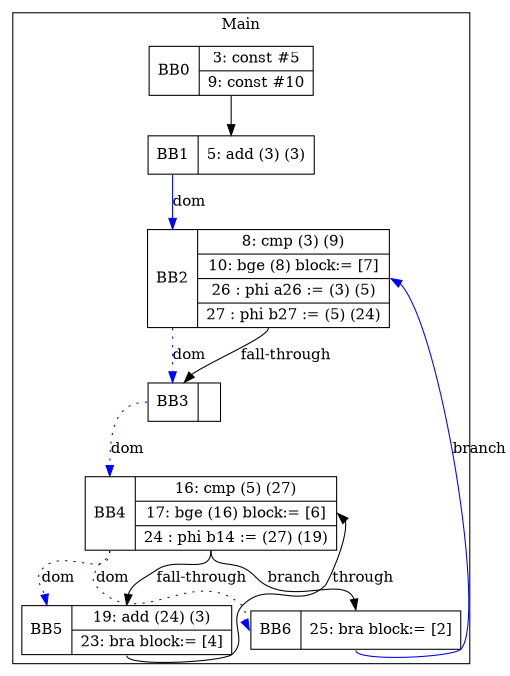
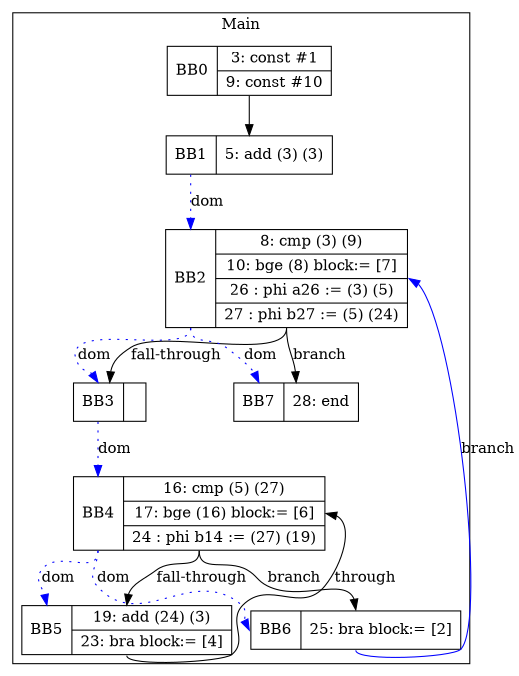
  digraph {
    node [shape=record]
    edge [headport=b tailport=s color=blue]
-   n1 [label="<b>BB0|{3: const #5|9: const #10}"]
+   n1 [label="<b>BB0|{3: const #1|9: const #10}"]
    n2 [label="<b>BB1|{5: add (3) (3)}"]
    n3 [label="<b>BB2|{8: cmp (3) (9)|10: bge (8) block:= [7]|26 : phi a26 := (3) (5)|27 : phi b27 := (5) (24)}"]
    n4 [label="<b>BB3|}"]
    n5 [label="<b>BB4|{16: cmp (5) (27)|17: bge (16) block:= [6]|24 : phi b14 := (27) (19)}"]
    n6 [label="<b>BB5|{19: add (24) (3)|23: bra block:= [4]}"]
    n7 [label="<b>BB6|{25: bra block:= [2]}"]
+   n8 [label="<b>BB7|{28: end}"]
    subgraph cluster_1 {
      label=Main
      n1
      n2
      n3
      n4
      n5
      n6
      n7
+     n8
    }
    n1 -> n2 [headport=n color=""]
-   n2 -> n3 [label=dom style=solid tailport=b]
+   n2 -> n3 [label=dom style=dotted tailport=b]
    n3 -> n4 [label=dom style=dotted tailport=b]
    n3 -> n4 [headport=n label="fall-through" color=""]
+   n3 -> n8 [label=dom style=dotted tailport=b]
+   n3 -> n8 [headport=n label=branch color=""]
    n4 -> n5 [label=dom style=dotted tailport=b]
    n5 -> n6 [label=dom style=dotted tailport=b]
    n5 -> n6 [headport=n label="fall-through" color=""]
    n5 -> n7 [label=dom style=dotted tailport=b]
    n5 -> n7 [headport=n label=branch color=""]
    n6 -> n5 [headport=e label=through color=""]
    n7 -> n3 [headport=e label=branch]
  }
